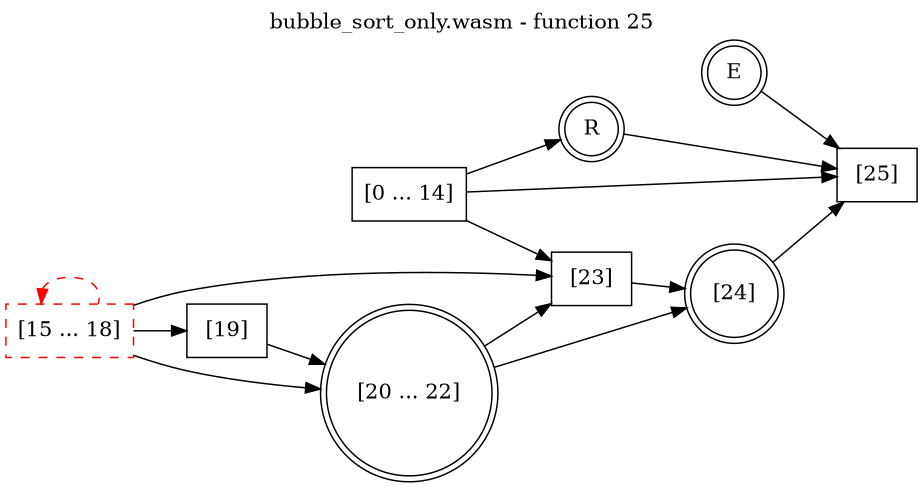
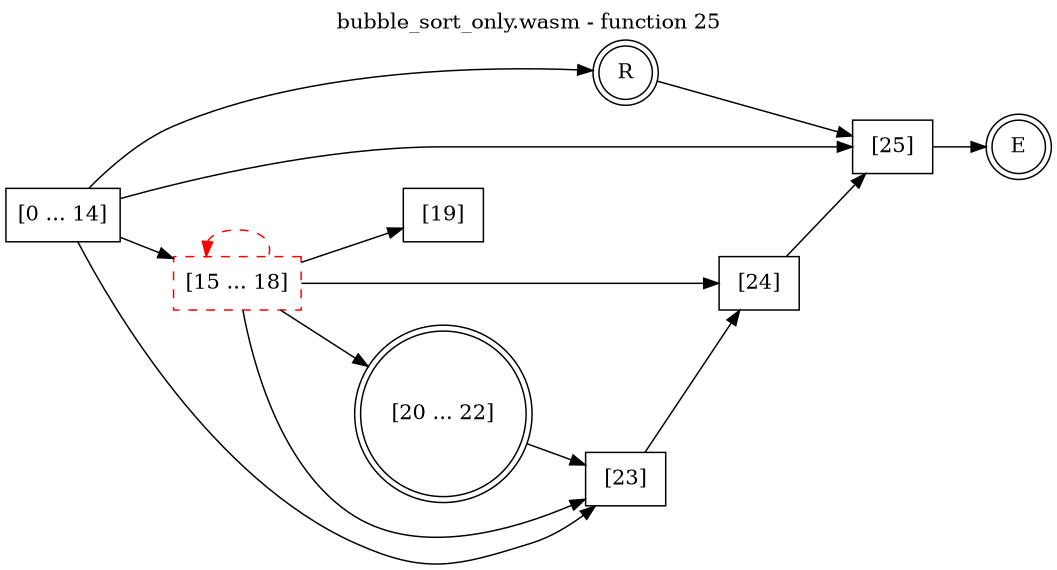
  digraph {
    label="bubble_sort_only.wasm - function 25"
    labelfontcolor=black
    labelfontname=Helvetica
    labelfontsize=16
    labelloc=t
    rankdir=LR
    node [shape=box color=black style=solid]
    E [shape=doublecircle color="" style=""]
    n2 [label=R shape=doublecircle color="" style=""]
    n3 [label="[25]"]
    n4 [label="[0 ... 14]"]
    n5 [color=red label="[15 ... 18]" style=dashed]
    n6 [label="[23]"]
    n7 [label="[19]"]
    n8 [label="[20 ... 22]" shape=doublecircle]
-   n9 [label="[24]" shape=doublecircle]
+   n9 [label="[24]"]
    n2 -> n3
-   E -> n3
+   n3 -> E
    n4 -> n2
    n4 -> n3
+   n4 -> n5
    n4 -> n6
    n5 -> n5 [color=red dir=back style=dashed]
    n5 -> n6
    n5 -> n7
    n5 -> n8
    n6 -> n9
-   n7 -> n8
    n8 -> n6
-   n8 -> n9
+   n5 -> n9
    n9 -> n3
  }
